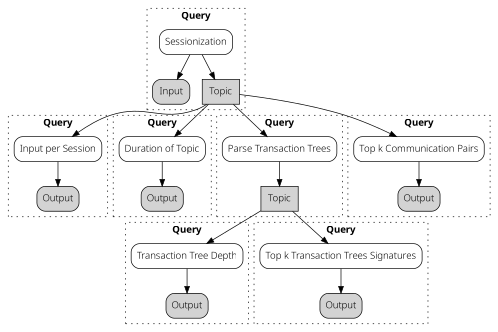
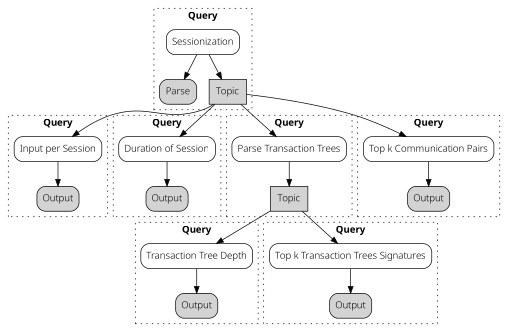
  digraph {
    fontname="source sans pro bold"
    node [fontname="source sans pro light" shape=box style=rounded]
    edge [fontname="source sans pro light"]
-   n1 [label=Input style="rounded,filled"]
+   n1 [label=Parse style="rounded,filled"]
    n2 [label=Sessionization]
    n3 [label=Topic style=filled]
    n4 [label="Input per Session"]
    n5 [label=Output style="rounded,filled"]
-   n6 [label="Duration of Topic"]
+   n6 [label="Duration of Session"]
    n7 [label=Output style="rounded,filled"]
    n8 [label="Parse Transaction Trees"]
    n9 [label=Topic style=filled]
    n10 [label="Transaction Tree Depth"]
    n11 [label=Output style="rounded,filled"]
    n12 [label="Top k Transaction Trees Signatures"]
    n13 [label=Output style="rounded,filled"]
    n14 [label="Top k Communication Pairs"]
    n15 [label=Output style="rounded,filled"]
    subgraph cluster_1 {
      label=Query
      style=dotted
      n1
      n2
      n3
    }
    subgraph cluster_2 {
      label=Query
      style=dotted
      n4
      n5
    }
    subgraph cluster_3 {
      label=Query
      style=dotted
      n6
      n7
    }
    subgraph cluster_4 {
      label=Query
      style=dotted
      n8
      n9
    }
    subgraph cluster_5 {
      label=Query
      style=dotted
      n10
      n11
    }
    subgraph cluster_6 {
      label=Query
      style=dotted
      n12
      n13
    }
    subgraph cluster_7 {
      label=Query
      style=dotted
      n14
      n15
    }
    n2 -> n1
    n2 -> n3
    n3 -> n4 [headport=_]
    n3 -> n6 [headport=_]
    n3 -> n8 [headport=_]
    n3 -> n14 [headport=_]
    n4 -> n5
    n6 -> n7
    n8 -> n9
    n9 -> n10 [headport=_]
    n9 -> n12 [headport=_]
    n10 -> n11
    n12 -> n13
    n14 -> n15
  }
